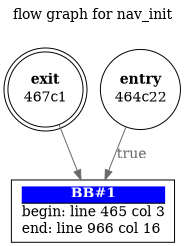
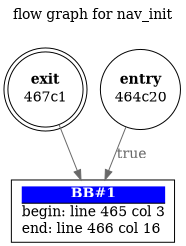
  digraph {
    label="flow graph for nav_init"
    labelloc=t
    node [margin=0]
    edge [color=dimgray fontcolor=dimgray]
    n1 [label=<<TABLE border="0" cellborder="0" cellpadding="0"><TR><TD border="0" bgcolor="#ffffff" sides="b"><FONT color="#000000"><B>exit</B></FONT></TD></TR><TR><TD>467c1</TD></TR></TABLE>> shape=doublecircle]
-   n2 [label=<<TABLE border="0" cellborder="0" cellpadding="0"><TR><TD border="1" bgcolor="#0000ff" sides="b"><FONT color="#ffffff"><B>BB#1</B></FONT></TD></TR><TR><TD align="left">begin: line 465 col 3</TD></TR><TR><TD align="left">end: line 966 col 16</TD></TR></TABLE>> shape=box margin=""]
-   n3 [label=<<TABLE border="0" cellborder="0" cellpadding="0"><TR><TD border="0" bgcolor="#ffffff" sides="b"><FONT color="#000000"><B>entry</B></FONT></TD></TR><TR><TD>464c22</TD></TR></TABLE>> shape=circle]
+   n2 [label=<<TABLE border="0" cellborder="0" cellpadding="0"><TR><TD border="1" bgcolor="#0000ff" sides="b"><FONT color="#ffffff"><B>BB#1</B></FONT></TD></TR><TR><TD align="left">begin: line 465 col 3</TD></TR><TR><TD align="left">end: line 466 col 16</TD></TR></TABLE>> shape=box margin=""]
+   n3 [label=<<TABLE border="0" cellborder="0" cellpadding="0"><TR><TD border="0" bgcolor="#ffffff" sides="b"><FONT color="#000000"><B>entry</B></FONT></TD></TR><TR><TD>464c20</TD></TR></TABLE>> shape=circle]
    n1 -> n2
    n3 -> n2 [label=true]
  }
